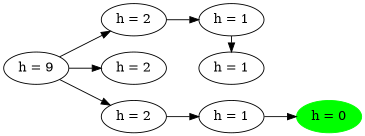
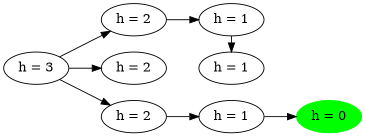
  digraph {
    rankdir=LR
    n1 [label="h = 2"]
    n2 [label="h = 2"]
    n3 [label="h = 2"]
    n4 [label="h = 1"]
    n5 [label="h = 1"]
    n6 [label="h = 1"]
-   n7 [label="h = 9"]
+   n7 [label="h = 3"]
    n8 [color=green label="h = 0" style=filled]
    subgraph sub_1 {
      rank=same
      n1
      n2
      n3
    }
    subgraph sub_2 {
      rank=same
      n4
      n5
      n6
    }
    n1 -> n4
    n3 -> n6
    n4 -> n5
    n6 -> n8
    n7 -> n1
    n7 -> n2
    n7 -> n3
  }
